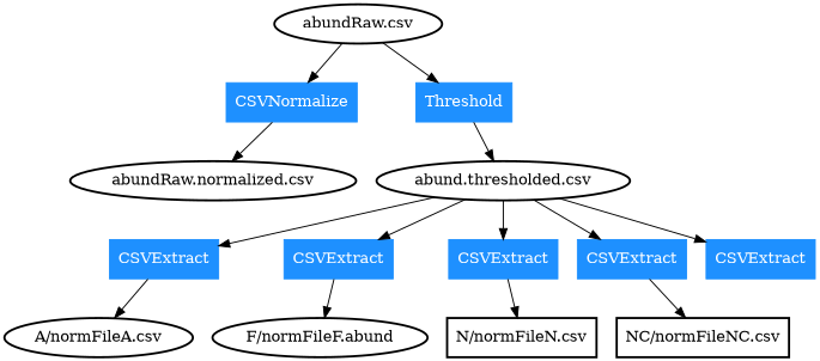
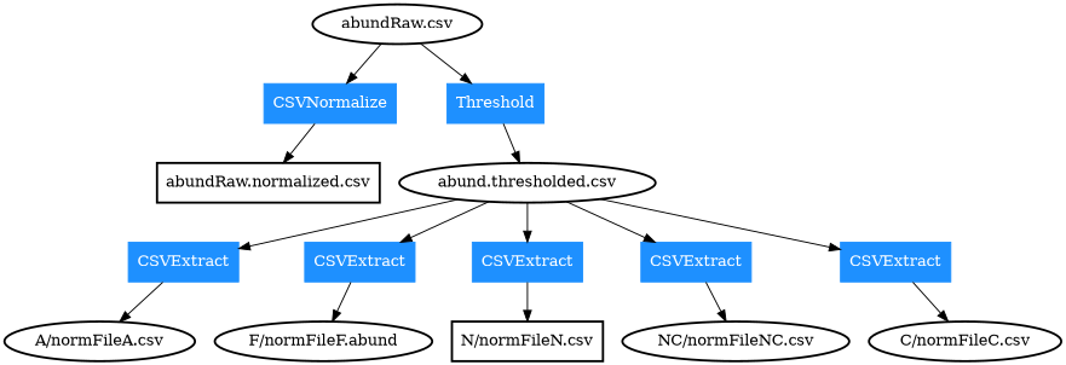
  digraph {
    node [shape=box style=bold]
    n1 [color=dodgerblue1 fontcolor=white label=CSVNormalize style=filled]
-   "abundRaw.normalized.csv" [shape=""]
+   "abundRaw.normalized.csv"
    "abundRaw.csv" [shape=""]
    n4 [color=dodgerblue1 fontcolor=white label=Threshold style=filled]
    "abund.thresholded.csv" [shape=""]
    n6 [color=dodgerblue1 fontcolor=white label=CSVExtract style=filled]
    n7 [color=dodgerblue1 fontcolor=white label=CSVExtract style=filled]
    n8 [color=dodgerblue1 fontcolor=white label=CSVExtract style=filled]
    n9 [color=dodgerblue1 fontcolor=white label=CSVExtract style=filled]
    n10 [color=dodgerblue1 fontcolor=white label=CSVExtract style=filled]
    "A/normFileA.csv" [shape=""]
    n12 [label="F/normFileF.abund" shape=""]
    "N/normFileN.csv"
-   "NC/normFileNC.csv"
+   "NC/normFileNC.csv" [shape=""]
+   "C/normFileC.csv" [shape=""]
    n1 -> "abundRaw.normalized.csv"
    "abundRaw.csv" -> n1
    "abundRaw.csv" -> n4
    n4 -> "abund.thresholded.csv"
    "abund.thresholded.csv" -> n6
    "abund.thresholded.csv" -> n7
    "abund.thresholded.csv" -> n8
    "abund.thresholded.csv" -> n9
    "abund.thresholded.csv" -> n10
    n6 -> "A/normFileA.csv"
    n7 -> n12
    n8 -> "N/normFileN.csv"
    n9 -> "NC/normFileNC.csv"
+   n10 -> "C/normFileC.csv"
  }
